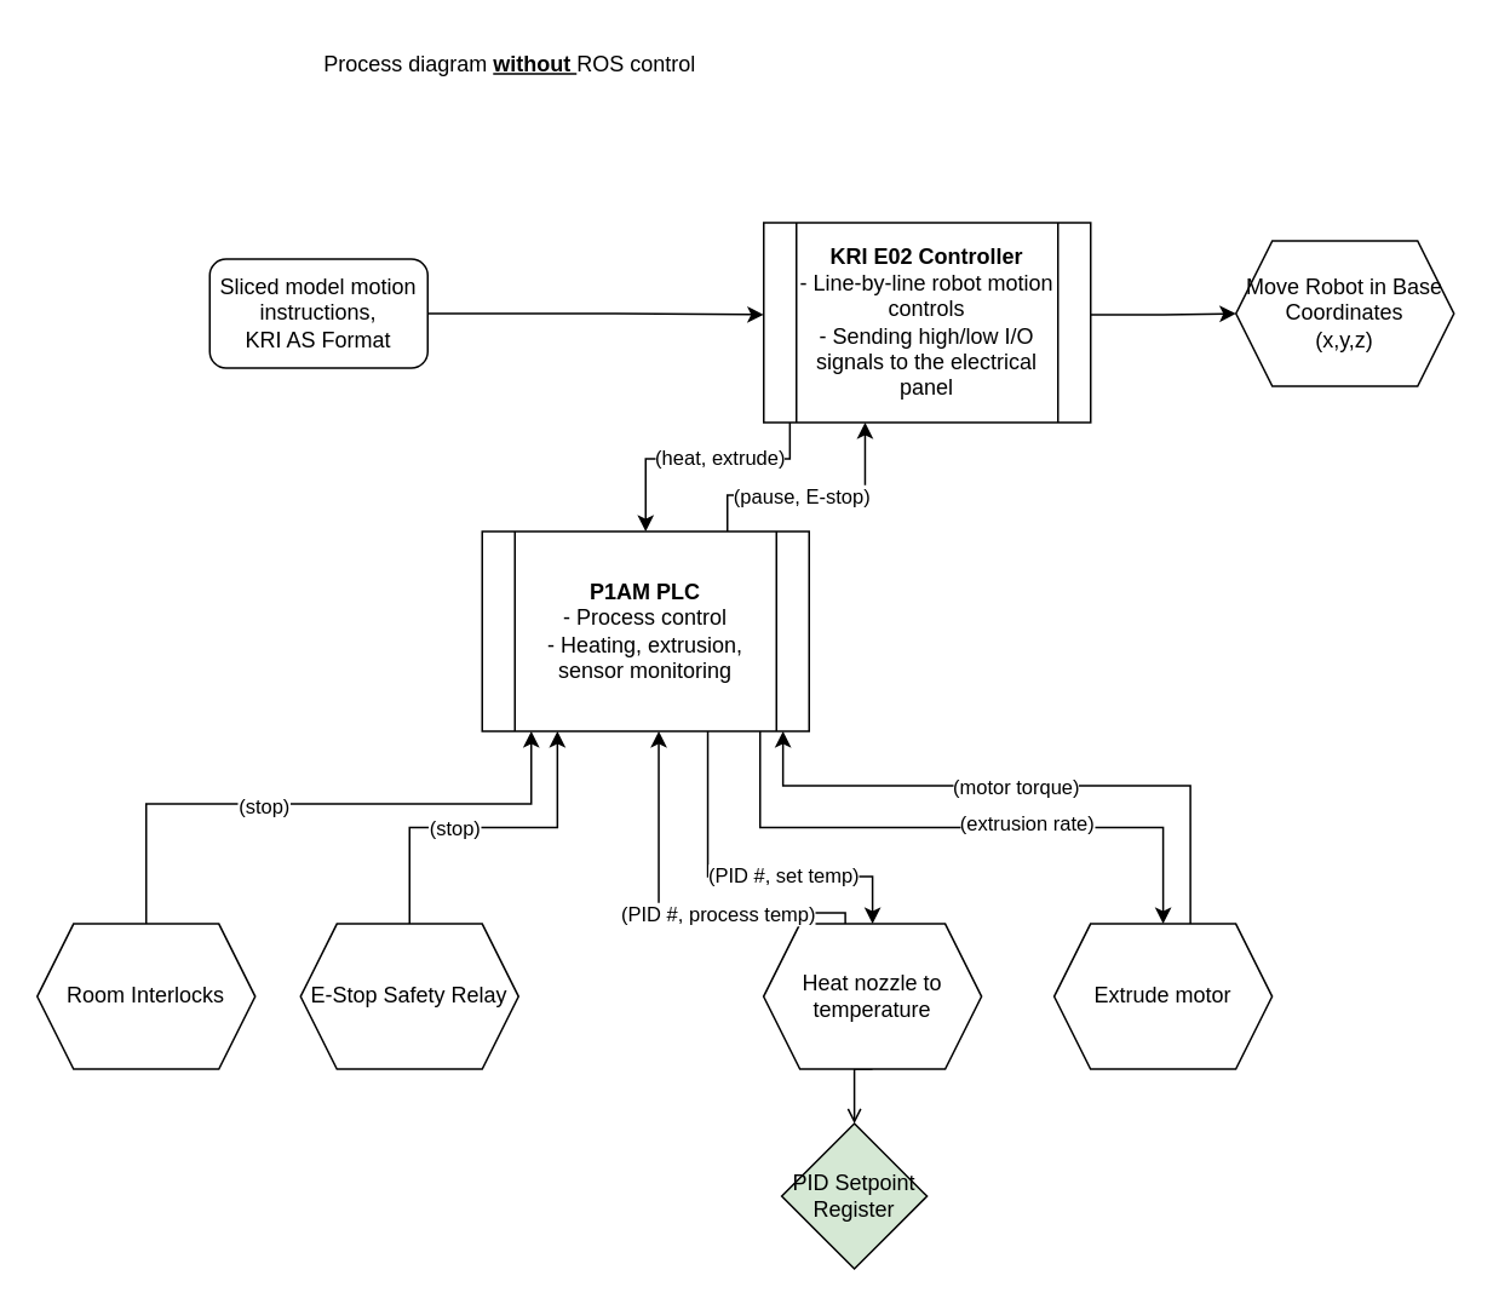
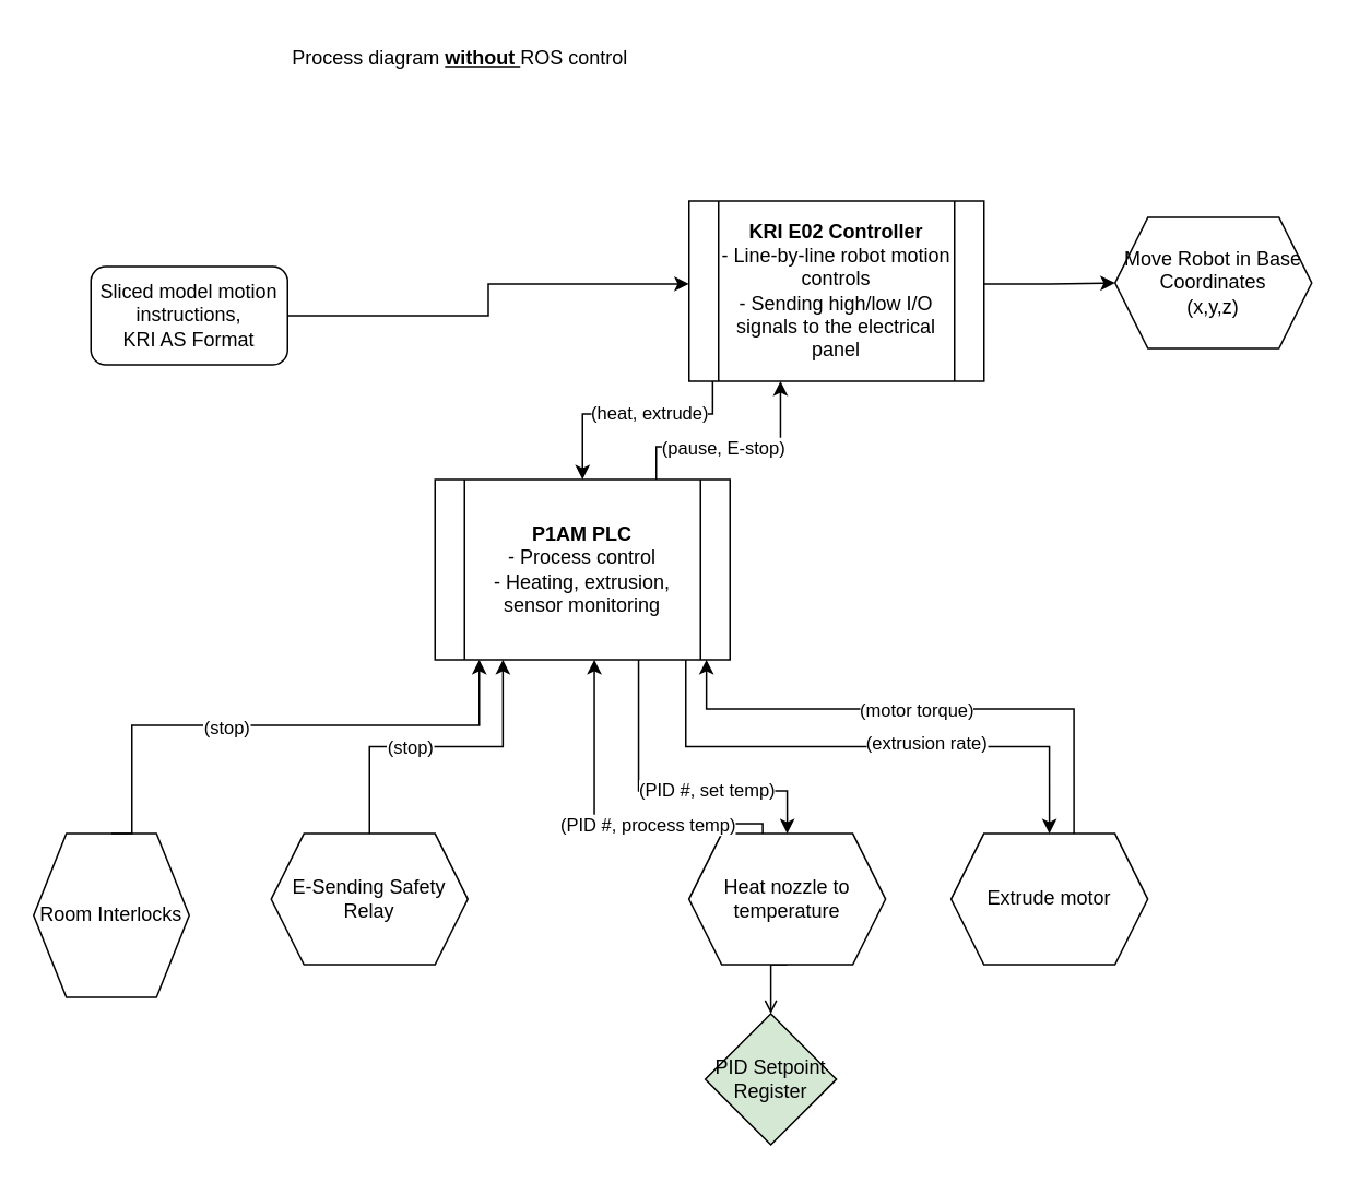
  <mxCell id="0" />
  <mxCell id="1" parent="0" />
  <mxCell id="2" style="edgeStyle=orthogonalEdgeStyle;rounded=0;orthogonalLoop=1;jettySize=auto;html=1;entryX=0;entryY=0.46;entryDx=0;entryDy=0;entryPerimeter=0;" edge="1" parent="1" source="3" target="19"><mxGeometry relative="1" as="geometry" /></mxCell>
- <mxCell id="3" value="Sliced model motion instructions,&lt;br&gt;KRI AS Format" style="rounded=1;whiteSpace=wrap;html=1;" vertex="1" parent="1"><mxGeometry x="115" y="142" width="120" height="60" as="geometry" /></mxCell>
+ <mxCell id="3" value="Sliced model motion instructions,&lt;br&gt;KRI AS Format" style="rounded=1;whiteSpace=wrap;html=1;" vertex="1" parent="1"><mxGeometry x="55" y="162" width="120" height="60" as="geometry" /></mxCell>
  <mxCell id="4" style="edgeStyle=orthogonalEdgeStyle;rounded=0;orthogonalLoop=1;jettySize=auto;html=1;exitX=0.69;exitY=1;exitDx=0;exitDy=0;exitPerimeter=0;entryX=0.5;entryY=0;entryDx=0;entryDy=0;" edge="1" parent="1" source="8" target="11"><mxGeometry relative="1" as="geometry"><Array as="points"><mxPoint x="389" y="482" /><mxPoint x="480" y="482" /></Array></mxGeometry></mxCell>
  <mxCell id="5" value="(PID #, set temp)" style="edgeLabel;html=1;align=center;verticalAlign=middle;resizable=0;points=[];" vertex="1" connectable="0" parent="4"><mxGeometry x="0.34" y="1" relative="1" as="geometry"><mxPoint x="-11" as="offset" /></mxGeometry></mxCell>
  <mxCell id="6" style="edgeStyle=orthogonalEdgeStyle;rounded=0;orthogonalLoop=1;jettySize=auto;html=1;exitX=0.85;exitY=1;exitDx=0;exitDy=0;exitPerimeter=0;entryX=0.5;entryY=0;entryDx=0;entryDy=0;" edge="1" parent="1" source="8" target="12"><mxGeometry relative="1" as="geometry" /></mxCell>
  <mxCell id="7" value="(extrusion rate)" style="edgeLabel;html=1;align=center;verticalAlign=middle;resizable=0;points=[];" vertex="1" connectable="0" parent="6"><mxGeometry x="0.392" y="-1" relative="1" as="geometry"><mxPoint x="-29" y="-4" as="offset" /></mxGeometry></mxCell>
  <mxCell id="8" value="&lt;b&gt;P1AM PLC&lt;br&gt;&lt;/b&gt;- Process control&lt;br&gt;- Heating, extrusion, sensor monitoring" style="shape=process;whiteSpace=wrap;html=1;backgroundOutline=1;points=[[0,0,0,0,0],[0,0.08,0,0,0],[0,0.15,0,0,0],[0,0.23,0,0,0],[0,0.25,0,0,0],[0,0.31,0,0,0],[0,0.38,0,0,0],[0,0.46,0,0,0],[0,0.5,0,0,0],[0,0.54,0,0,0],[0,0.62,0,0,0],[0,0.69,0,0,0],[0,0.75,0,0,0],[0,0.77,0,0,0],[0,0.85,0,0,0],[0,0.92,0,0,0],[0,1,0,0,0],[0.08,1,0,0,0],[0.15,1,0,0,0],[0.23,1,0,0,0],[0.25,0,0,0,0],[0.25,1,0,0,0],[0.31,1,0,0,0],[0.38,1,0,0,0],[0.46,1,0,0,0],[0.5,0,0,0,0],[0.5,1,0,0,0],[0.54,1,0,0,0],[0.62,1,0,0,0],[0.69,1,0,0,0],[0.75,0,0,0,0],[0.75,1,0,0,0],[0.77,1,0,0,0],[0.85,1,0,0,0],[0.92,1,0,0,0],[1,0,0,0,0],[1,0.08,0,0,0],[1,0.15,0,0,0],[1,0.23,0,0,0],[1,0.25,0,0,0],[1,0.31,0,0,0],[1,0.38,0,0,0],[1,0.46,0,0,0],[1,0.5,0,0,0],[1,0.54,0,0,0],[1,0.62,0,0,0],[1,0.69,0,0,0],[1,0.75,0,0,0],[1,0.77,0,0,0],[1,0.85,0,0,0],[1,0.92,0,0,0],[1,1,0,0,0]];" vertex="1" parent="1"><mxGeometry x="265" y="292" width="180" height="110" as="geometry" /></mxCell>
  <mxCell id="9" value="Process diagram &lt;b&gt;&lt;u&gt;without &lt;/u&gt;&lt;/b&gt;ROS control" style="text;html=1;align=center;verticalAlign=middle;resizable=0;points=[];autosize=1;strokeColor=none;fillColor=none;" vertex="1" parent="1"><mxGeometry x="165" y="20" width="230" height="30" as="geometry" /></mxCell>
  <mxCell id="10" style="edgeStyle=orthogonalEdgeStyle;rounded=0;orthogonalLoop=1;jettySize=auto;html=1;exitX=0.5;exitY=1;exitDx=0;exitDy=0;entryX=0.5;entryY=0;entryDx=0;entryDy=0;endArrow=open;" edge="1" parent="1" source="11" target="13"><mxGeometry relative="1" as="geometry" /></mxCell>
  <mxCell id="11" value="Heat nozzle to temperature" style="shape=hexagon;perimeter=hexagonPerimeter2;whiteSpace=wrap;html=1;fixedSize=1;" vertex="1" parent="1"><mxGeometry x="419.91" y="508.04" width="120" height="80" as="geometry" /></mxCell>
  <mxCell id="12" value="Extrude motor" style="shape=hexagon;perimeter=hexagonPerimeter2;whiteSpace=wrap;html=1;fixedSize=1;" vertex="1" parent="1"><mxGeometry x="579.91" y="508.04" width="120" height="80" as="geometry" /></mxCell>
  <mxCell id="13" value="PID Setpoint Register" style="rhombus;whiteSpace=wrap;html=1;fillColor=#d5e8d4;" vertex="1" parent="1"><mxGeometry x="429.91" y="618.04" width="80" height="80" as="geometry" /></mxCell>
  <mxCell id="14" style="edgeStyle=orthogonalEdgeStyle;rounded=0;orthogonalLoop=1;jettySize=auto;html=1;exitX=0.375;exitY=0;exitDx=0;exitDy=0;entryX=0.54;entryY=1;entryDx=0;entryDy=0;entryPerimeter=0;" edge="1" parent="1" source="11" target="8"><mxGeometry relative="1" as="geometry"><Array as="points"><mxPoint x="465" y="502" /><mxPoint x="362" y="502" /></Array></mxGeometry></mxCell>
  <mxCell id="15" value="(PID #, process temp)" style="edgeLabel;html=1;align=center;verticalAlign=middle;resizable=0;points=[];" vertex="1" connectable="0" parent="14"><mxGeometry x="-0.252" y="3" relative="1" as="geometry"><mxPoint x="2" y="-3" as="offset" /></mxGeometry></mxCell>
  <mxCell id="16" style="edgeStyle=orthogonalEdgeStyle;rounded=0;orthogonalLoop=1;jettySize=auto;html=1;exitX=0.625;exitY=0;exitDx=0;exitDy=0;entryX=0.92;entryY=1;entryDx=0;entryDy=0;entryPerimeter=0;" edge="1" parent="1" source="12" target="8"><mxGeometry relative="1" as="geometry"><Array as="points"><mxPoint x="655" y="432" /><mxPoint x="431" y="432" /></Array></mxGeometry></mxCell>
  <mxCell id="17" value="(motor torque)" style="edgeLabel;html=1;align=center;verticalAlign=middle;resizable=0;points=[];" vertex="1" connectable="0" parent="16"><mxGeometry x="-0.324" relative="1" as="geometry"><mxPoint x="-60" as="offset" /></mxGeometry></mxCell>
  <mxCell id="18" style="edgeStyle=orthogonalEdgeStyle;rounded=0;orthogonalLoop=1;jettySize=auto;html=1;exitX=1;exitY=0.46;exitDx=0;exitDy=0;exitPerimeter=0;" edge="1" parent="1" source="19" target="24"><mxGeometry relative="1" as="geometry" /></mxCell>
  <mxCell id="19" value="&lt;b&gt;KRI E02 Controller&lt;br&gt;&lt;/b&gt;- Line-by-line robot motion controls&lt;br&gt;- Sending high/low I/O signals to the electrical panel" style="shape=process;whiteSpace=wrap;html=1;backgroundOutline=1;points=[[0,0,0,0,0],[0,0.08,0,0,0],[0,0.15,0,0,0],[0,0.23,0,0,0],[0,0.25,0,0,0],[0,0.31,0,0,0],[0,0.38,0,0,0],[0,0.46,0,0,0],[0,0.5,0,0,0],[0,0.54,0,0,0],[0,0.62,0,0,0],[0,0.69,0,0,0],[0,0.75,0,0,0],[0,0.77,0,0,0],[0,0.85,0,0,0],[0,0.92,0,0,0],[0,1,0,0,0],[0.08,1,0,0,0],[0.15,1,0,0,0],[0.23,1,0,0,0],[0.25,0,0,0,0],[0.25,1,0,0,0],[0.31,1,0,0,0],[0.38,1,0,0,0],[0.46,1,0,0,0],[0.5,0,0,0,0],[0.5,1,0,0,0],[0.54,1,0,0,0],[0.62,1,0,0,0],[0.69,1,0,0,0],[0.75,0,0,0,0],[0.75,1,0,0,0],[0.77,1,0,0,0],[0.85,1,0,0,0],[0.92,1,0,0,0],[1,0,0,0,0],[1,0.08,0,0,0],[1,0.15,0,0,0],[1,0.23,0,0,0],[1,0.25,0,0,0],[1,0.31,0,0,0],[1,0.38,0,0,0],[1,0.46,0,0,0],[1,0.5,0,0,0],[1,0.54,0,0,0],[1,0.62,0,0,0],[1,0.69,0,0,0],[1,0.75,0,0,0],[1,0.77,0,0,0],[1,0.85,0,0,0],[1,0.92,0,0,0],[1,1,0,0,0]];" vertex="1" parent="1"><mxGeometry x="420" y="122" width="180" height="110" as="geometry" /></mxCell>
  <mxCell id="20" style="edgeStyle=orthogonalEdgeStyle;rounded=0;orthogonalLoop=1;jettySize=auto;html=1;exitX=0.08;exitY=1;exitDx=0;exitDy=0;exitPerimeter=0;entryX=0.5;entryY=0;entryDx=0;entryDy=0;entryPerimeter=0;" edge="1" parent="1" source="19" target="8"><mxGeometry relative="1" as="geometry"><Array as="points"><mxPoint x="434" y="252" /><mxPoint x="355" y="252" /></Array></mxGeometry></mxCell>
  <mxCell id="21" value="(heat, extrude)" style="edgeLabel;html=1;align=center;verticalAlign=middle;resizable=0;points=[];" vertex="1" connectable="0" parent="20"><mxGeometry x="0.148" y="-1" relative="1" as="geometry"><mxPoint x="21" as="offset" /></mxGeometry></mxCell>
  <mxCell id="22" style="edgeStyle=orthogonalEdgeStyle;rounded=0;orthogonalLoop=1;jettySize=auto;html=1;exitX=0.75;exitY=0;exitDx=0;exitDy=0;exitPerimeter=0;entryX=0.31;entryY=1;entryDx=0;entryDy=0;entryPerimeter=0;" edge="1" parent="1" source="8" target="19"><mxGeometry relative="1" as="geometry"><Array as="points"><mxPoint x="400" y="272" /><mxPoint x="476" y="272" /></Array></mxGeometry></mxCell>
  <mxCell id="23" value="(pause, E-stop)" style="edgeLabel;html=1;align=center;verticalAlign=middle;resizable=0;points=[];" vertex="1" connectable="0" parent="22"><mxGeometry x="-0.411" relative="1" as="geometry"><mxPoint x="20" as="offset" /></mxGeometry></mxCell>
  <mxCell id="24" value="Move Robot in Base Coordinates&lt;br&gt;(x,y,z)" style="shape=hexagon;perimeter=hexagonPerimeter2;whiteSpace=wrap;html=1;fixedSize=1;" vertex="1" parent="1"><mxGeometry x="680" y="132" width="120" height="80" as="geometry" /></mxCell>
- <mxCell id="25" value="Room Interlocks" style="shape=hexagon;perimeter=hexagonPerimeter2;whiteSpace=wrap;html=1;fixedSize=1;" vertex="1" parent="1"><mxGeometry x="20" y="508.04" width="120" height="80" as="geometry" /></mxCell>
- <mxCell id="26" value="E-Stop Safety Relay" style="shape=hexagon;perimeter=hexagonPerimeter2;whiteSpace=wrap;html=1;fixedSize=1;" vertex="1" parent="1"><mxGeometry x="165" y="508.04" width="120" height="80" as="geometry" /></mxCell>
+ <mxCell id="25" value="Room Interlocks" style="shape=hexagon;perimeter=hexagonPerimeter2;whiteSpace=wrap;html=1;fixedSize=1;" vertex="1" parent="1"><mxGeometry x="20" y="508.04" width="95" height="100" as="geometry" /></mxCell>
+ <mxCell id="26" value="E-Sending Safety Relay" style="shape=hexagon;perimeter=hexagonPerimeter2;whiteSpace=wrap;html=1;fixedSize=1;" vertex="1" parent="1"><mxGeometry x="165" y="508.04" width="120" height="80" as="geometry" /></mxCell>
  <mxCell id="27" style="edgeStyle=orthogonalEdgeStyle;rounded=0;orthogonalLoop=1;jettySize=auto;html=1;exitX=0.5;exitY=0;exitDx=0;exitDy=0;entryX=0.23;entryY=1;entryDx=0;entryDy=0;entryPerimeter=0;" edge="1" parent="1" source="26" target="8"><mxGeometry relative="1" as="geometry" /></mxCell>
  <mxCell id="28" value="(stop)" style="edgeLabel;html=1;align=center;verticalAlign=middle;resizable=0;points=[];" vertex="1" connectable="0" parent="27"><mxGeometry x="-0.173" relative="1" as="geometry"><mxPoint as="offset" /></mxGeometry></mxCell>
  <mxCell id="29" style="edgeStyle=orthogonalEdgeStyle;rounded=0;orthogonalLoop=1;jettySize=auto;html=1;exitX=0.5;exitY=0;exitDx=0;exitDy=0;entryX=0.15;entryY=1;entryDx=0;entryDy=0;entryPerimeter=0;" edge="1" parent="1" source="25" target="8"><mxGeometry relative="1" as="geometry"><Array as="points"><mxPoint x="80" y="442" /><mxPoint x="292" y="442" /></Array></mxGeometry></mxCell>
  <mxCell id="30" value="(stop)" style="edgeLabel;html=1;align=center;verticalAlign=middle;resizable=0;points=[];" vertex="1" connectable="0" parent="29"><mxGeometry x="-0.179" y="-1" relative="1" as="geometry"><mxPoint as="offset" /></mxGeometry></mxCell>
